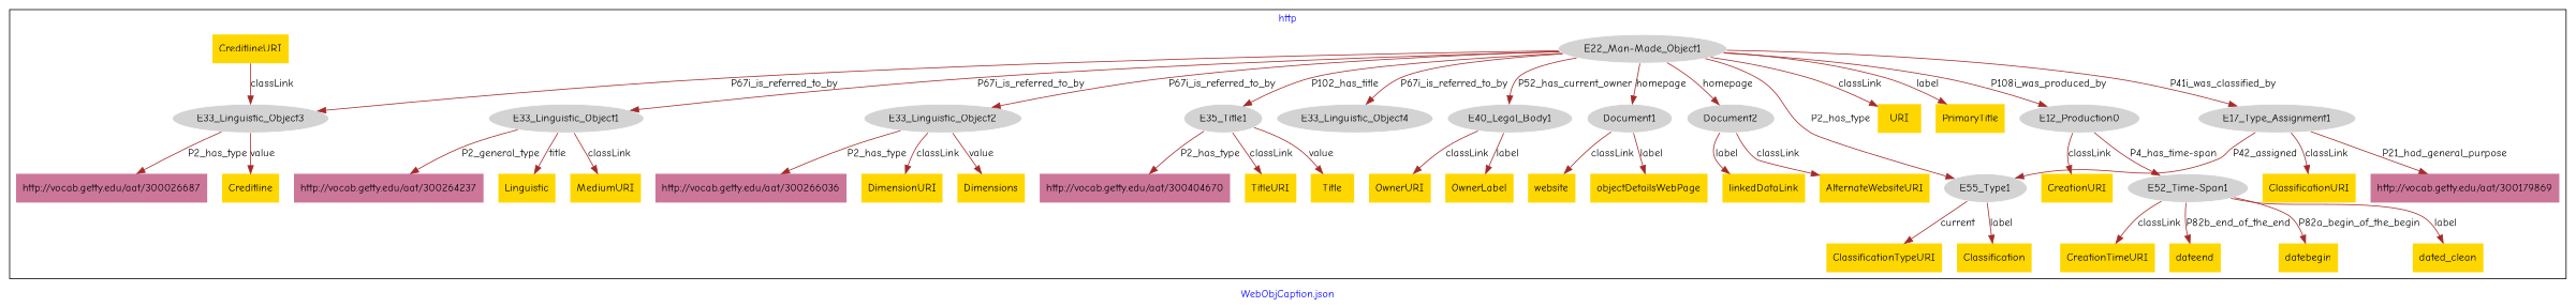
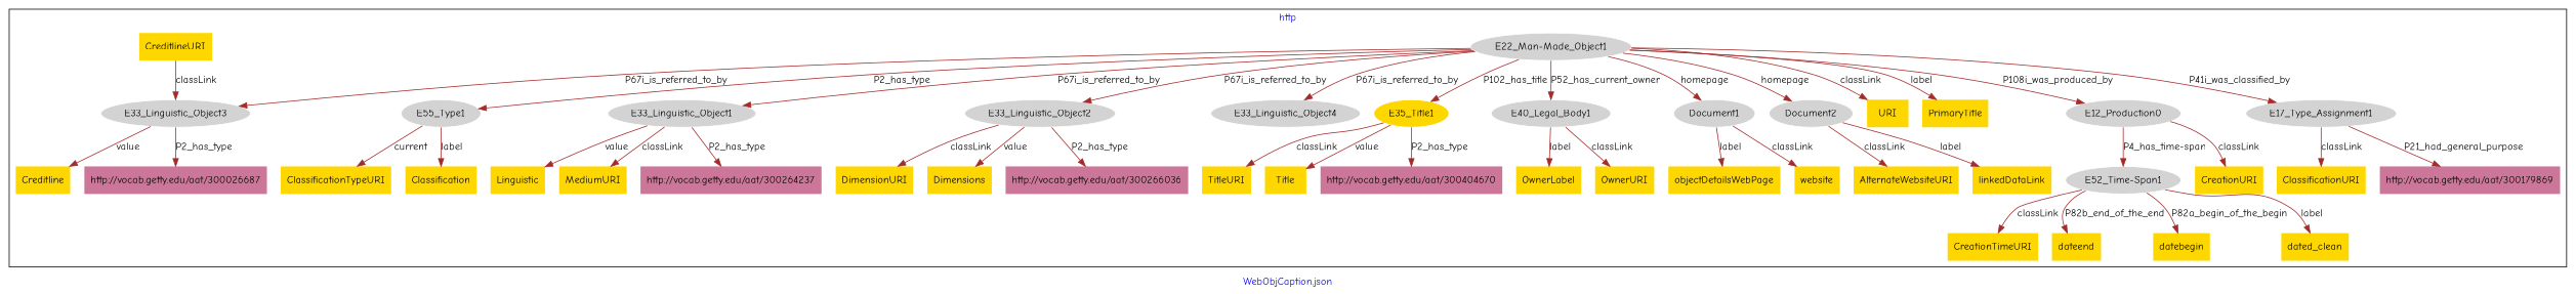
  digraph {
    fontcolor=blue
    fontname="Comic Neue"
    label="WebObjCaption.json"
    remincross=true
    node [fillcolor=gold fontname="Comic Neue" style=filled shape=plaintext]
    edge [color=brown fontcolor=black fontname="Comic Neue"]
    n1 [color=white fillcolor=lightgray label=E12_Production0 shape=""]
    n2 [color=white fillcolor=lightgray label="E52_Time-Span1" shape=""]
    n3 [color=white fillcolor=lightgray label=E17_Type_Assignment1 shape=""]
    n4 [color=white fillcolor=lightgray label=E55_Type1 shape=""]
    n5 [color=white fillcolor=lightgray label="E22_Man-Made_Object1" shape=""]
    n6 [color=white fillcolor=lightgray label=E33_Linguistic_Object1 shape=""]
    n7 [color=white fillcolor=lightgray label=E33_Linguistic_Object2 shape=""]
    n8 [color=white fillcolor=lightgray label=E33_Linguistic_Object3 shape=""]
    n9 [color=white fillcolor=lightgray label=E33_Linguistic_Object4 shape=""]
-   n10 [color=white fillcolor=lightgray label=E35_Title1 shape=""]
+   n10 [color=white label=E35_Title1 shape=""]
    n11 [color=white fillcolor=lightgray label=E40_Legal_Body1 shape=""]
    n12 [color=white fillcolor=lightgray label=Document1 shape=""]
    n13 [color=white fillcolor=lightgray label=Document2 shape=""]
    n14 [label=ClassificationURI]
    n15 [label=DimensionURI]
    n16 [label=Linguistic]
    n17 [label=CreditlineURI]
    n18 [label=AlternateWebsiteURI]
    n19 [label=objectDetailsWebPage]
    n20 [label=MediumURI]
    n21 [label=URI]
    n22 [label=OwnerLabel]
    n23 [label=CreationTimeURI]
    n24 [label=dateend]
    n25 [label=linkedDataLink]
    n26 [label=datebegin]
    n27 [label=ClassificationTypeURI]
    n28 [label=TitleURI]
    n29 [label=website]
    n30 [label=Classification]
    n31 [label=Title]
    n32 [label=Creditline]
    n33 [label=Dimensions]
    n34 [label=CreationURI]
    n35 [label=dated_clean]
    n36 [label=OwnerURI]
    n37 [label=PrimaryTitle]
    n38 [fillcolor="#CC7799" label="http://vocab.getty.edu/aat/300404670"]
    n39 [fillcolor="#CC7799" label="http://vocab.getty.edu/aat/300026687"]
    n40 [fillcolor="#CC7799" label="http://vocab.getty.edu/aat/300266036"]
    n41 [fillcolor="#CC7799" label="http://vocab.getty.edu/aat/300179869"]
    n42 [fillcolor="#CC7799" label="http://vocab.getty.edu/aat/300264237"]
    subgraph cluster_1 {
      label=http
      n1
      n2
      n3
      n4
      n5
      n6
      n7
      n8
      n9
      n10
      n11
      n12
      n13
      n14
      n15
      n16
      n17
      n18
      n19
      n20
      n21
      n22
      n23
      n24
      n25
      n26
      n27
      n28
      n29
      n30
      n31
      n32
      n33
      n34
      n35
      n36
      n37
      n38
      n39
      n40
      n41
      n42
    }
    n1 -> n2 [label="P4_has_time-span"]
    n1 -> n34 [label=classLink]
    n2 -> n23 [label=classLink]
    n2 -> n24 [label=P82b_end_of_the_end]
    n2 -> n26 [label=P82a_begin_of_the_begin]
    n2 -> n35 [label=label]
-   n3 -> n4 [label=P42_assigned]
    n3 -> n14 [label=classLink]
    n3 -> n41 [label=P21_had_general_purpose]
    n4 -> n27 [label=current]
    n4 -> n30 [label=label]
    n5 -> n1 [label=P108i_was_produced_by]
    n5 -> n3 [label=P41i_was_classified_by]
    n5 -> n4 [label=P2_has_type]
    n5 -> n6 [label=P67i_is_referred_to_by]
    n5 -> n7 [label=P67i_is_referred_to_by]
    n5 -> n8 [label=P67i_is_referred_to_by]
    n5 -> n9 [label=P67i_is_referred_to_by]
    n5 -> n10 [label=P102_has_title]
    n5 -> n11 [label=P52_has_current_owner]
    n5 -> n12 [label=homepage]
    n5 -> n13 [label=homepage]
    n5 -> n21 [label=classLink]
    n5 -> n37 [label=label]
-   n6 -> n16 [label=title]
+   n6 -> n16 [label=value]
    n6 -> n20 [label=classLink]
-   n6 -> n42 [label=P2_general_type]
+   n6 -> n42 [label=P2_has_type]
    n7 -> n15 [label=classLink]
    n7 -> n33 [label=value]
    n7 -> n40 [label=P2_has_type]
    n8 -> n32 [label=value]
    n8 -> n39 [label=P2_has_type]
    n10 -> n28 [label=classLink]
    n10 -> n31 [label=value]
    n10 -> n38 [label=P2_has_type]
    n11 -> n22 [label=label]
    n11 -> n36 [label=classLink]
    n12 -> n19 [label=label]
    n12 -> n29 [label=classLink]
    n13 -> n18 [label=classLink]
    n13 -> n25 [label=label]
    n17 -> n8 [label=classLink]
  }
